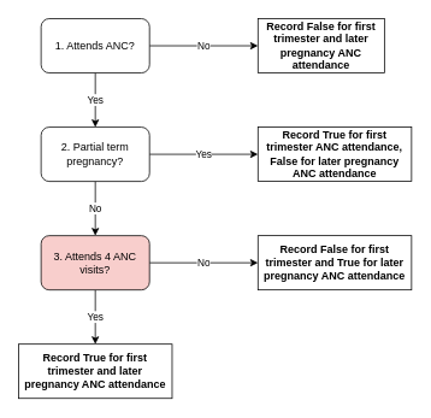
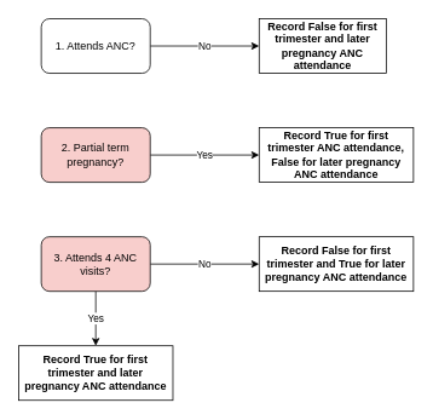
  <mxCell id="0" />
  <mxCell id="1" parent="0" />
- <mxCell id="2" value="Yes" style="edgeStyle=orthogonalEdgeStyle;rounded=0;orthogonalLoop=1;jettySize=auto;html=1;entryX=0.5;entryY=0;entryDx=0;entryDy=0;" edge="1" parent="1" source="4" target="7"><mxGeometry relative="1" as="geometry" /></mxCell>
  <mxCell id="3" value="No" style="edgeStyle=orthogonalEdgeStyle;rounded=0;orthogonalLoop=1;jettySize=auto;html=1;" edge="1" parent="1" source="4" target="8"><mxGeometry relative="1" as="geometry" /></mxCell>
  <mxCell id="4" value="1. Attends ANC?" style="rounded=1;whiteSpace=wrap;html=1;" vertex="1" parent="1"><mxGeometry x="45" y="20" width="120" height="60" as="geometry" /></mxCell>
  <mxCell id="5" value="Yes" style="edgeStyle=orthogonalEdgeStyle;rounded=0;orthogonalLoop=1;jettySize=auto;html=1;entryX=0;entryY=0.5;entryDx=0;entryDy=0;" edge="1" parent="1" source="7" target="9"><mxGeometry relative="1" as="geometry" /></mxCell>
- <mxCell id="6" value="No" style="edgeStyle=orthogonalEdgeStyle;rounded=0;orthogonalLoop=1;jettySize=auto;html=1;" edge="1" parent="1" source="7" target="12"><mxGeometry relative="1" as="geometry" /></mxCell>
- <mxCell id="7" value="2. Partial term pregnancy?" style="rounded=1;whiteSpace=wrap;html=1;" vertex="1" parent="1"><mxGeometry x="45" y="140" width="120" height="60" as="geometry" /></mxCell>
+ <mxCell id="7" value="2. Partial term pregnancy?" style="rounded=1;whiteSpace=wrap;html=1;fillColor=#f8cecc;" vertex="1" parent="1"><mxGeometry x="45" y="140" width="120" height="60" as="geometry" /></mxCell>
  <mxCell id="8" value="&lt;b&gt;Record False for first trimester and later pregnancy ANC attendance&lt;/b&gt;" style="rounded=0;whiteSpace=wrap;html=1;" vertex="1" parent="1"><mxGeometry x="285" y="20" width="140" height="60" as="geometry" /></mxCell>
  <mxCell id="9" value="&lt;span&gt;Record True for first trimester ANC attendance, False for later pregnancy ANC attendance&lt;/span&gt;" style="rounded=0;whiteSpace=wrap;html=1;fontStyle=1" vertex="1" parent="1"><mxGeometry x="285" y="140" width="170" height="60" as="geometry" /></mxCell>
  <mxCell id="10" value="Yes" style="edgeStyle=orthogonalEdgeStyle;rounded=0;orthogonalLoop=1;jettySize=auto;html=1;" edge="1" parent="1" source="12" target="13"><mxGeometry relative="1" as="geometry" /></mxCell>
  <mxCell id="11" value="No" style="edgeStyle=orthogonalEdgeStyle;rounded=0;orthogonalLoop=1;jettySize=auto;html=1;" edge="1" parent="1" source="12" target="14"><mxGeometry relative="1" as="geometry" /></mxCell>
  <mxCell id="12" value="3. Attends 4 ANC visits?" style="rounded=1;whiteSpace=wrap;html=1;fillColor=#f8cecc;" vertex="1" parent="1"><mxGeometry x="45" y="260" width="120" height="60" as="geometry" /></mxCell>
  <mxCell id="13" value="Record True for first trimester and later pregnancy ANC attendance" style="rounded=0;whiteSpace=wrap;html=1;fontStyle=1" vertex="1" parent="1"><mxGeometry x="20" y="380" width="170" height="60" as="geometry" /></mxCell>
  <mxCell id="14" value="Record False for first trimester and True for later pregnancy ANC attendance" style="rounded=0;whiteSpace=wrap;html=1;fontStyle=1" vertex="1" parent="1"><mxGeometry x="285" y="260" width="170" height="60" as="geometry" /></mxCell>
